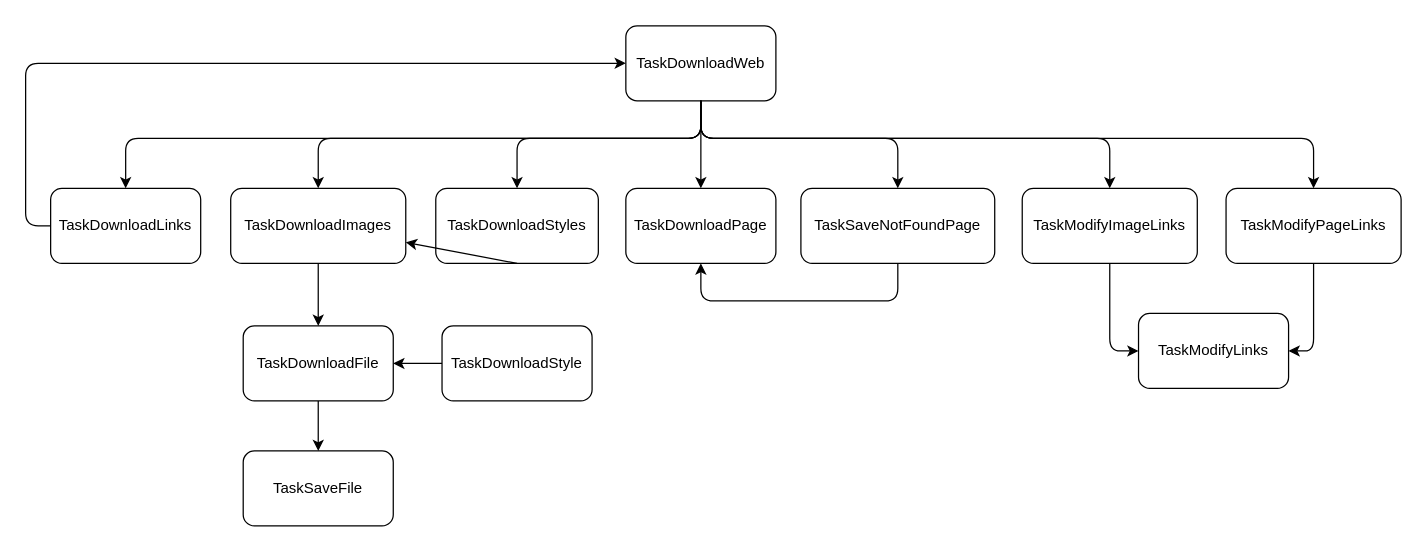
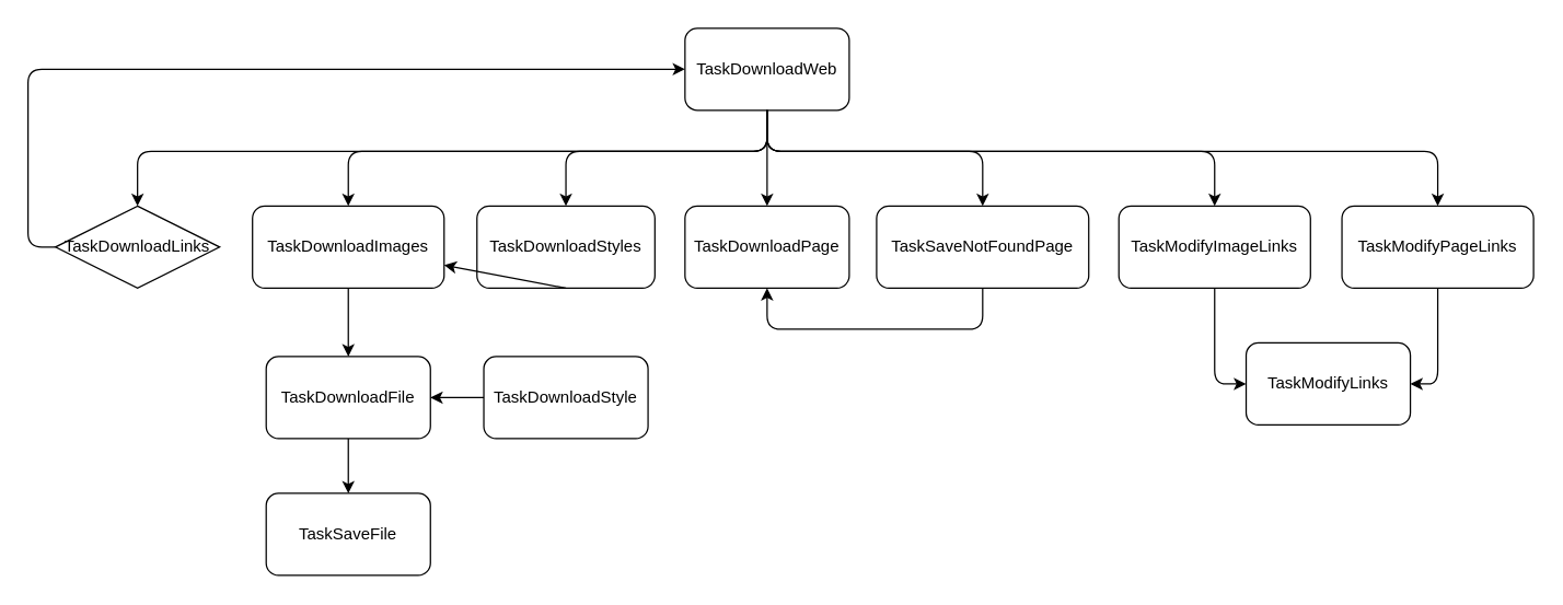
  <mxCell id="0" />
  <mxCell id="1" parent="0" />
  <mxCell id="2" value="TaskDownloadWeb" style="rounded=1;whiteSpace=wrap;html=1;" vertex="1" parent="1"><mxGeometry x="500" y="20" width="120" height="60" as="geometry" /></mxCell>
- <mxCell id="3" value="TaskDownloadLinks" style="rounded=1;whiteSpace=wrap;html=1;" vertex="1" parent="1"><mxGeometry x="40" y="150" width="120" height="60" as="geometry" /></mxCell>
+ <mxCell id="3" value="TaskDownloadLinks" style="rhombus;whiteSpace=wrap;html=1;" vertex="1" parent="1"><mxGeometry x="40" y="150" width="120" height="60" as="geometry" /></mxCell>
  <mxCell id="4" value="" style="edgeStyle=elbowEdgeStyle;elbow=vertical;endArrow=classic;html=1;entryX=0.5;entryY=0;entryDx=0;entryDy=0;" edge="1" parent="1" source="2" target="3"><mxGeometry width="50" height="50" relative="1" as="geometry"><mxPoint x="280" y="90" as="sourcePoint" /><mxPoint x="310" y="130" as="targetPoint" /><Array as="points"><mxPoint x="200" y="110" /></Array></mxGeometry></mxCell>
  <mxCell id="5" value="TaskDownloadImages" style="rounded=1;whiteSpace=wrap;html=1;" vertex="1" parent="1"><mxGeometry x="184" y="150" width="140" height="60" as="geometry" /></mxCell>
  <mxCell id="6" value="" style="edgeStyle=elbowEdgeStyle;elbow=vertical;endArrow=classic;html=1;exitX=0.5;exitY=1;exitDx=0;exitDy=0;entryX=0.5;entryY=0;entryDx=0;entryDy=0;" edge="1" parent="1" source="2" target="5"><mxGeometry width="50" height="50" relative="1" as="geometry"><mxPoint x="280" y="90" as="sourcePoint" /><mxPoint x="330" y="40" as="targetPoint" /><Array as="points"><mxPoint x="270" y="110" /></Array></mxGeometry></mxCell>
  <mxCell id="7" value="TaskDownloadStyles" style="rounded=1;whiteSpace=wrap;html=1;" vertex="1" parent="1"><mxGeometry x="348" y="150" width="130" height="60" as="geometry" /></mxCell>
  <mxCell id="8" value="" style="edgeStyle=elbowEdgeStyle;elbow=vertical;endArrow=classic;html=1;entryX=0.5;entryY=0;entryDx=0;entryDy=0;exitX=0.5;exitY=1;exitDx=0;exitDy=0;" edge="1" parent="1" source="2" target="7"><mxGeometry width="50" height="50" relative="1" as="geometry"><mxPoint x="280" y="230" as="sourcePoint" /><mxPoint x="330" y="180" as="targetPoint" /><Array as="points"><mxPoint x="380" y="110" /></Array></mxGeometry></mxCell>
  <mxCell id="9" value="" style="edgeStyle=segmentEdgeStyle;endArrow=classic;html=1;exitX=0;exitY=0.5;exitDx=0;exitDy=0;entryX=0;entryY=0.5;entryDx=0;entryDy=0;" edge="1" parent="1" source="3" target="2"><mxGeometry width="50" height="50" relative="1" as="geometry"><mxPoint x="0" y="220" as="sourcePoint" /><mxPoint x="60" y="50" as="targetPoint" /><Array as="points"><mxPoint x="20" y="180" /><mxPoint x="20" y="50" /></Array></mxGeometry></mxCell>
  <mxCell id="10" value="TaskModifyImageLinks" style="rounded=1;whiteSpace=wrap;html=1;" vertex="1" parent="1"><mxGeometry x="817" y="150" width="140" height="60" as="geometry" /></mxCell>
  <mxCell id="11" value="TaskSaveNotFoundPage" style="rounded=1;whiteSpace=wrap;html=1;" vertex="1" parent="1"><mxGeometry x="640" y="150" width="155" height="60" as="geometry" /></mxCell>
  <mxCell id="12" value="" style="edgeStyle=elbowEdgeStyle;elbow=vertical;endArrow=classic;html=1;entryX=0.5;entryY=0;entryDx=0;entryDy=0;exitX=0.5;exitY=1;exitDx=0;exitDy=0;" edge="1" parent="1" source="2" target="11"><mxGeometry width="50" height="50" relative="1" as="geometry"><mxPoint x="591" y="110" as="sourcePoint" /><mxPoint x="641" y="60" as="targetPoint" /><Array as="points"><mxPoint x="560" y="110" /></Array></mxGeometry></mxCell>
  <mxCell id="13" value="TaskModifyPageLinks" style="rounded=1;whiteSpace=wrap;html=1;" vertex="1" parent="1"><mxGeometry x="980" y="150" width="140" height="60" as="geometry" /></mxCell>
  <mxCell id="14" value="TaskDownloadPage" style="rounded=1;whiteSpace=wrap;html=1;" vertex="1" parent="1"><mxGeometry x="500" y="150" width="120" height="60" as="geometry" /></mxCell>
  <mxCell id="15" value="" style="edgeStyle=elbowEdgeStyle;elbow=vertical;endArrow=classic;html=1;exitX=0.5;exitY=1;exitDx=0;exitDy=0;entryX=0.5;entryY=0;entryDx=0;entryDy=0;" edge="1" parent="1" source="2" target="14"><mxGeometry width="50" height="50" relative="1" as="geometry"><mxPoint x="730" y="130" as="sourcePoint" /><mxPoint x="780" y="80" as="targetPoint" /><Array as="points"><mxPoint x="570" y="110" /></Array></mxGeometry></mxCell>
  <mxCell id="16" value="TaskDownloadFile" style="rounded=1;whiteSpace=wrap;html=1;" vertex="1" parent="1"><mxGeometry x="194" y="260" width="120" height="60" as="geometry" /></mxCell>
  <mxCell id="17" value="" style="endArrow=classic;html=1;entryX=0.5;entryY=0;entryDx=0;entryDy=0;exitX=0.5;exitY=1;exitDx=0;exitDy=0;" edge="1" parent="1" source="5" target="16"><mxGeometry width="50" height="50" relative="1" as="geometry"><mxPoint x="480" y="180" as="sourcePoint" /><mxPoint x="530" y="130" as="targetPoint" /></mxGeometry></mxCell>
  <mxCell id="18" value="TaskSaveFile" style="rounded=1;whiteSpace=wrap;html=1;" vertex="1" parent="1"><mxGeometry x="194" y="360" width="120" height="60" as="geometry" /></mxCell>
  <mxCell id="19" value="" style="endArrow=classic;html=1;exitX=0.5;exitY=1;exitDx=0;exitDy=0;entryX=0.5;entryY=0;entryDx=0;entryDy=0;" edge="1" parent="1" source="16" target="18"><mxGeometry width="50" height="50" relative="1" as="geometry"><mxPoint x="480" y="250" as="sourcePoint" /><mxPoint x="530" y="200" as="targetPoint" /></mxGeometry></mxCell>
  <mxCell id="20" value="TaskDownloadStyle" style="rounded=1;whiteSpace=wrap;html=1;" vertex="1" parent="1"><mxGeometry x="353" y="260" width="120" height="60" as="geometry" /></mxCell>
  <mxCell id="21" value="" style="endArrow=classic;html=1;exitX=0.5;exitY=1;exitDx=0;exitDy=0;" edge="1" parent="1" source="7" target="5"><mxGeometry width="50" height="50" relative="1" as="geometry"><mxPoint x="480" y="250" as="sourcePoint" /><mxPoint x="530" y="200" as="targetPoint" /></mxGeometry></mxCell>
  <mxCell id="22" value="" style="endArrow=classic;html=1;exitX=0;exitY=0.5;exitDx=0;exitDy=0;entryX=1;entryY=0.5;entryDx=0;entryDy=0;" edge="1" parent="1" source="20" target="16"><mxGeometry width="50" height="50" relative="1" as="geometry"><mxPoint x="480" y="250" as="sourcePoint" /><mxPoint x="530" y="200" as="targetPoint" /></mxGeometry></mxCell>
  <mxCell id="23" value="" style="edgeStyle=segmentEdgeStyle;endArrow=classic;html=1;entryX=0.5;entryY=1;entryDx=0;entryDy=0;exitX=0.5;exitY=1;exitDx=0;exitDy=0;" edge="1" parent="1" source="11" target="14"><mxGeometry width="50" height="50" relative="1" as="geometry"><mxPoint x="600" y="300" as="sourcePoint" /><mxPoint x="650" y="250" as="targetPoint" /><Array as="points"><mxPoint x="717" y="240" /><mxPoint x="560" y="240" /></Array></mxGeometry></mxCell>
  <mxCell id="24" value="" style="edgeStyle=elbowEdgeStyle;elbow=vertical;endArrow=classic;html=1;entryX=0.5;entryY=0;entryDx=0;entryDy=0;exitX=0.5;exitY=1;exitDx=0;exitDy=0;" edge="1" parent="1" source="2" target="10"><mxGeometry width="50" height="50" relative="1" as="geometry"><mxPoint x="730" y="170" as="sourcePoint" /><mxPoint x="780" y="120" as="targetPoint" /><Array as="points"><mxPoint x="720" y="110" /></Array></mxGeometry></mxCell>
  <mxCell id="25" value="" style="edgeStyle=elbowEdgeStyle;elbow=vertical;endArrow=classic;html=1;entryX=0.5;entryY=0;entryDx=0;entryDy=0;exitX=0.5;exitY=1;exitDx=0;exitDy=0;" edge="1" parent="1" source="2" target="13"><mxGeometry width="50" height="50" relative="1" as="geometry"><mxPoint x="820" y="130" as="sourcePoint" /><mxPoint x="870" y="80" as="targetPoint" /><Array as="points"><mxPoint x="810" y="110" /></Array></mxGeometry></mxCell>
  <mxCell id="26" value="TaskModifyLinks" style="rounded=1;whiteSpace=wrap;html=1;" vertex="1" parent="1"><mxGeometry x="910" y="250" width="120" height="60" as="geometry" /></mxCell>
  <mxCell id="27" value="" style="edgeStyle=elbowEdgeStyle;elbow=horizontal;endArrow=classic;html=1;entryX=0;entryY=0.5;entryDx=0;entryDy=0;exitX=0.5;exitY=1;exitDx=0;exitDy=0;" edge="1" parent="1" source="10" target="26"><mxGeometry width="50" height="50" relative="1" as="geometry"><mxPoint x="730" y="230" as="sourcePoint" /><mxPoint x="780" y="180" as="targetPoint" /><Array as="points"><mxPoint x="887" y="250" /></Array></mxGeometry></mxCell>
  <mxCell id="28" value="" style="edgeStyle=elbowEdgeStyle;elbow=horizontal;endArrow=classic;html=1;entryX=1;entryY=0.5;entryDx=0;entryDy=0;exitX=0.5;exitY=1;exitDx=0;exitDy=0;" edge="1" parent="1" source="13" target="26"><mxGeometry width="50" height="50" relative="1" as="geometry"><mxPoint x="1110" y="330" as="sourcePoint" /><mxPoint x="1160" y="280" as="targetPoint" /><Array as="points"><mxPoint x="1050" y="250" /></Array></mxGeometry></mxCell>
